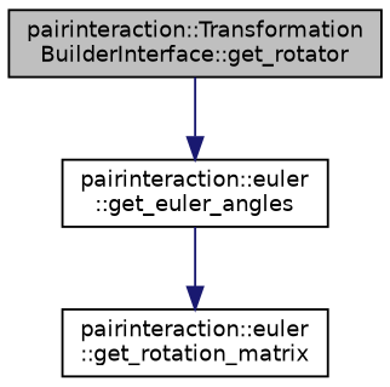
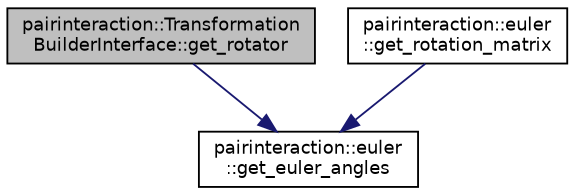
  digraph {
    rankdir=TB
    node [color=black fontname=Helvetica fontsize=10 shape=record]
    edge [color=midnightblue fontname=Helvetica fontsize=10 labelfontname=Helvetica labelfontsize=10 style=solid]
    n1 [fillcolor=grey75 fontcolor=black height=0.2 label="pairinteraction::Transformation\lBuilderInterface::get_rotator" style=filled width=0.4]
    n2 [height=0.2 label="pairinteraction::euler\l::get_euler_angles" width=0.4]
    n3 [height=0.2 label="pairinteraction::euler\l::get_rotation_matrix" width=0.4]
    n1 -> n2
-   n2 -> n3
+   n3 -> n2
  }
